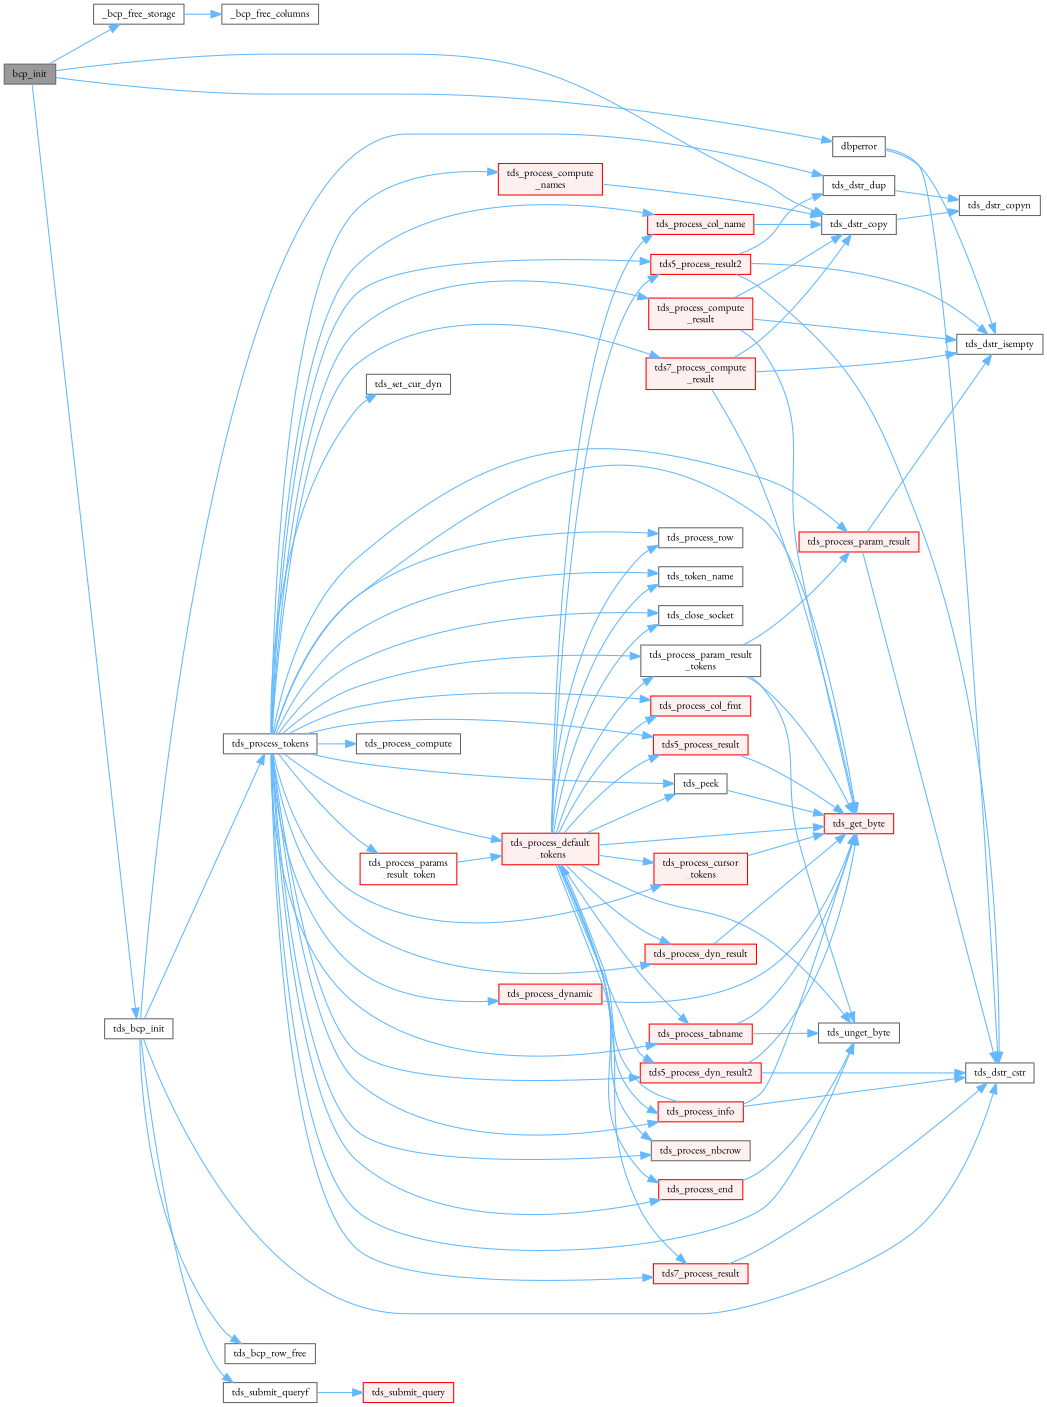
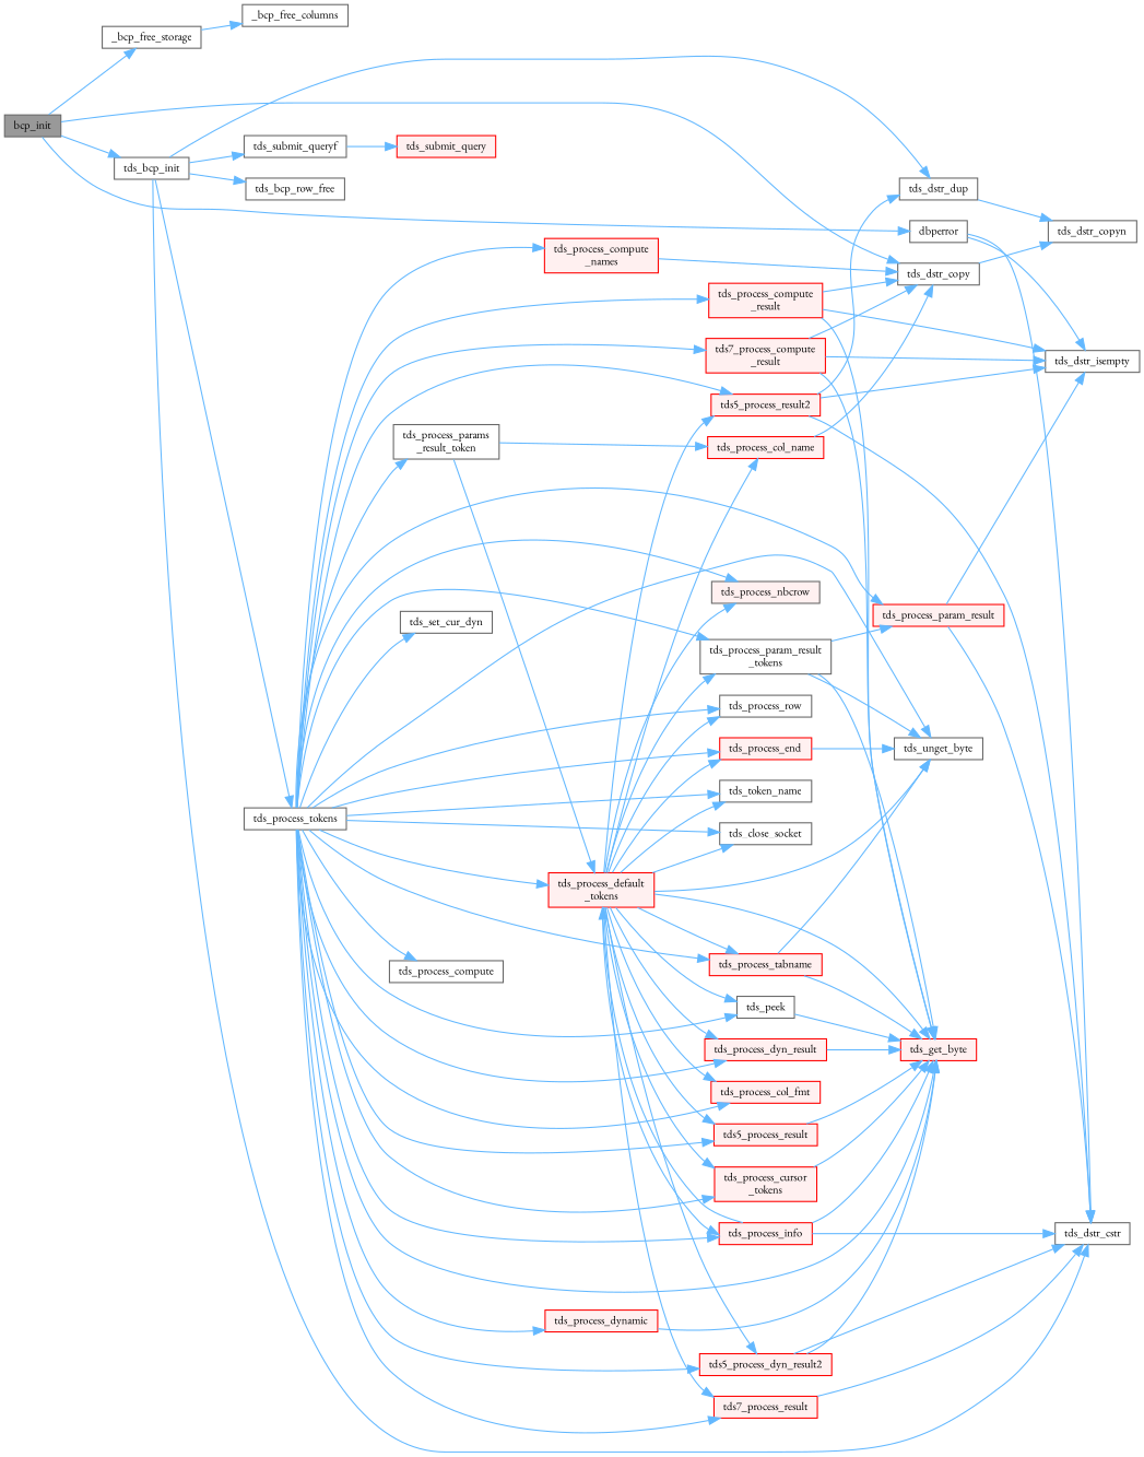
  digraph {
    fontname="EB Garamond"
    rankdir=LR
    node [color=grey40 fillcolor=white fontname="EB Garamond" fontsize=10 shape=box style=filled]
    edge [color=steelblue1 fontname="EB Garamond" fontsize=10 labelfontname=Helvetica labelfontsize=10 style=solid]
    n1 [color=gray40 fillcolor=grey60 fontcolor=black height=0.2 label=bcp_init width=0.4]
    n2 [height=0.2 label=_bcp_free_storage width=0.4]
    n3 [height=0.2 label=dbperror width=0.4]
    n4 [height=0.2 label=tds_bcp_init width=0.4]
    n5 [height=0.2 label=tds_dstr_copy width=0.4]
    n6 [height=0.2 label=_bcp_free_columns width=0.4]
    n7 [height=0.2 label=tds_dstr_cstr width=0.4]
    n8 [height=0.2 label=tds_dstr_isempty width=0.4]
    n9 [height=0.2 label=tds_bcp_row_free width=0.4]
    n10 [height=0.2 label=tds_dstr_dup width=0.4]
    n11 [height=0.2 label=tds_process_tokens width=0.4]
    n12 [height=0.2 label=tds_submit_queryf width=0.4]
    n13 [height=0.2 label=tds_dstr_copyn width=0.4]
    n14 [color=red fillcolor="#FFF0F0" height=0.2 label=tds5_process_dyn_result2 width=0.4]
    n15 [color=red fillcolor="#FFF0F0" height=0.2 label=tds_get_byte width=0.4]
    n16 [color=red fillcolor="#FFF0F0" height=0.2 label=tds5_process_result width=0.4]
    n17 [color=red fillcolor="#FFF0F0" height=0.2 label=tds5_process_result2 width=0.4]
    n18 [color=red fillcolor="#FFF0F0" height=0.2 label="tds7_process_compute\l_result" width=0.4]
    n19 [color=red fillcolor="#FFF0F0" height=0.2 label=tds7_process_result width=0.4]
    n20 [height=0.2 label=tds_close_socket width=0.4]
    n21 [height=0.2 label=tds_peek width=0.4]
    n22 [color=red fillcolor="#FFF0F0" height=0.2 label=tds_process_col_fmt width=0.4]
    n23 [color=red fillcolor="#FFF0F0" height=0.2 label=tds_process_col_name width=0.4]
    n24 [height=0.2 label=tds_process_compute width=0.4]
    n25 [color=red fillcolor="#FFF0F0" height=0.2 label="tds_process_compute\l_names" width=0.4]
    n26 [color=red fillcolor="#FFF0F0" height=0.2 label="tds_process_compute\l_result" width=0.4]
    n27 [color=red fillcolor="#FFF0F0" height=0.2 label="tds_process_cursor\l_tokens" width=0.4]
    n28 [color=red fillcolor="#FFF0F0" height=0.2 label="tds_process_default\l_tokens" width=0.4]
    n29 [color=red fillcolor="#FFF0F0" height=0.2 label=tds_process_dyn_result width=0.4]
    n30 [color=red fillcolor="#FFF0F0" height=0.2 label=tds_process_end width=0.4]
    n31 [color=red fillcolor="#FFF0F0" height=0.2 label=tds_process_info width=0.4]
    n32 [height=0.2 label=tds_unget_byte width=0.4]
    n33 [fillcolor="#FFF0F0" height=0.2 label=tds_process_nbcrow width=0.4]
    n34 [height=0.2 label="tds_process_param_result\l_tokens" width=0.4]
    n35 [color=red fillcolor="#FFF0F0" height=0.2 label=tds_process_param_result width=0.4]
-   n36 [color=red height=0.2 label="tds_process_params\l_result_token" width=0.4]
+   n36 [height=0.2 label="tds_process_params\l_result_token" width=0.4]
    n37 [height=0.2 label=tds_process_row width=0.4]
    n38 [color=red fillcolor="#FFF0F0" height=0.2 label=tds_process_tabname width=0.4]
    n39 [height=0.2 label=tds_token_name width=0.4]
    n40 [color=red fillcolor="#FFF0F0" height=0.2 label=tds_process_dynamic width=0.4]
    n41 [height=0.2 label=tds_set_cur_dyn width=0.4]
    n42 [color=red fillcolor="#FFF0F0" height=0.2 label=tds_submit_query width=0.4]
    n1 -> n2
    n1 -> n3
    n1 -> n4
    n1 -> n5
    n2 -> n6
    n3 -> n7
    n3 -> n8
    n4 -> n7
    n4 -> n9
    n4 -> n10
    n4 -> n11
    n4 -> n12
    n5 -> n13
    n10 -> n13
    n11 -> n14
    n11 -> n15
    n11 -> n16
    n11 -> n17
    n11 -> n18
    n11 -> n19
    n11 -> n20
    n11 -> n21
    n11 -> n22
-   n11 -> n23
+   n36 -> n23
    n11 -> n24
    n11 -> n25
    n11 -> n26
    n11 -> n27
    n11 -> n28
    n11 -> n29
    n11 -> n30
    n11 -> n31
    n11 -> n32
    n11 -> n33
    n11 -> n34
    n11 -> n35
    n11 -> n36
    n11 -> n37
    n11 -> n38
    n11 -> n39
    n11 -> n40
    n11 -> n41
    n12 -> n42
    n14 -> n7
    n14 -> n15
    n16 -> n15
    n17 -> n7
    n17 -> n8
    n17 -> n10
    n18 -> n5
    n18 -> n8
    n18 -> n15
    n19 -> n7
    n21 -> n15
    n23 -> n5
    n25 -> n5
    n26 -> n5
    n26 -> n8
    n26 -> n15
    n27 -> n15
    n28 -> n14
    n28 -> n15
    n28 -> n16
    n28 -> n17
    n28 -> n19
    n28 -> n20
    n28 -> n21
    n28 -> n22
    n28 -> n23
    n28 -> n27
    n28 -> n29
    n28 -> n30
    n28 -> n31
    n28 -> n32
    n28 -> n33
    n28 -> n34
    n28 -> n37
    n28 -> n38
    n28 -> n39
    n29 -> n15
    n30 -> n32
    n31 -> n7
    n31 -> n15
    n31 -> n28
    n34 -> n15
    n34 -> n32
    n34 -> n35
    n35 -> n7
    n35 -> n8
    n36 -> n28
    n38 -> n15
    n38 -> n32
    n40 -> n15
  }
